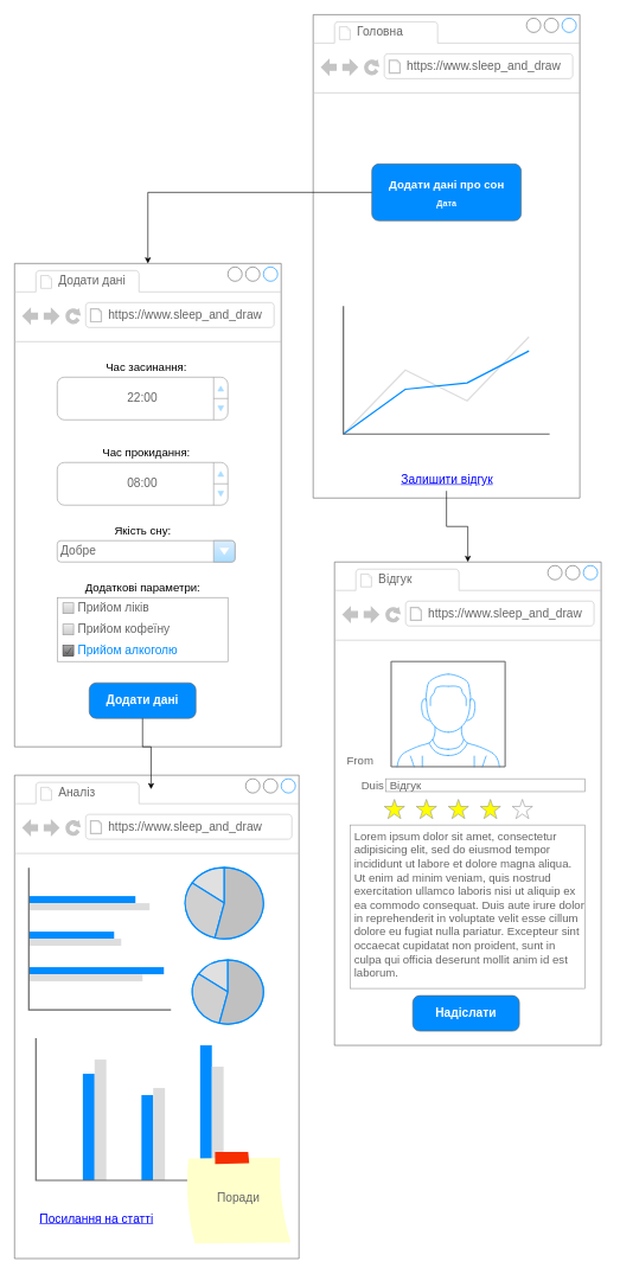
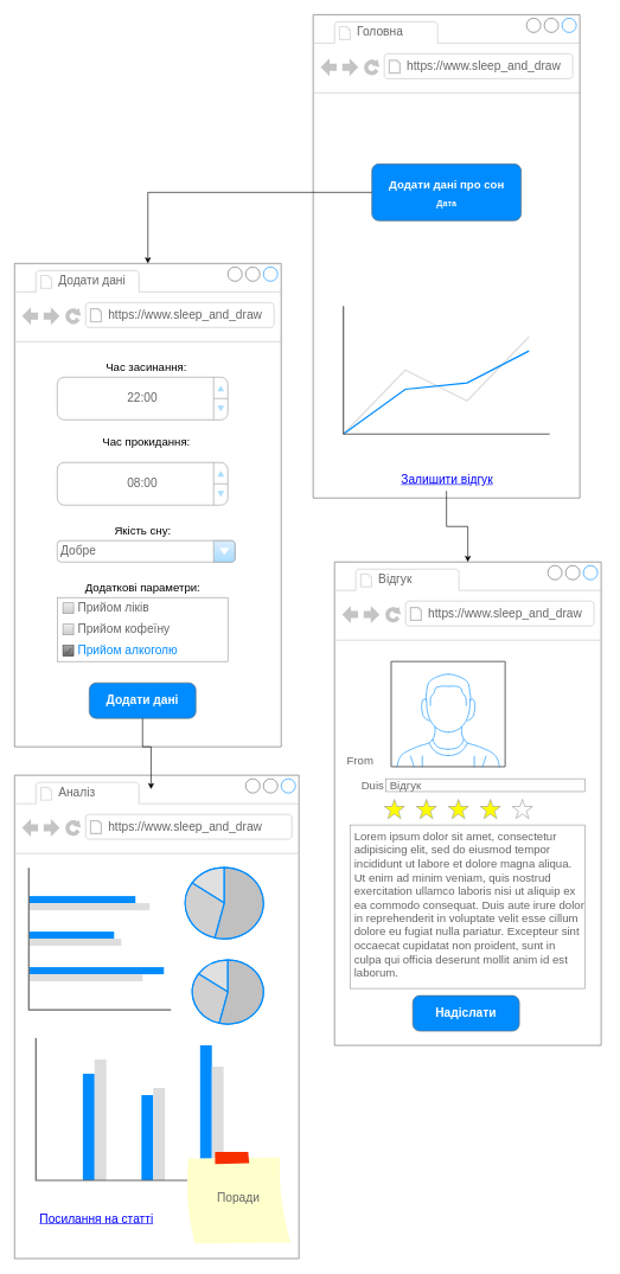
  <mxCell id="0" />
  <mxCell id="1" parent="0" />
  <mxCell id="2" value="" style="strokeWidth=1;shadow=0;dashed=0;align=center;html=1;shape=mxgraph.mockup.containers.browserWindow;rSize=0;strokeColor=#666666;strokeColor2=#008cff;strokeColor3=#c4c4c4;mainText=,;recursiveResize=0;" vertex="1" parent="1"><mxGeometry x="440" y="20" width="375" height="680" as="geometry" /></mxCell>
  <mxCell id="3" value="Головна" style="strokeWidth=1;shadow=0;dashed=0;align=center;html=1;shape=mxgraph.mockup.containers.anchor;fontSize=17;fontColor=#666666;align=left;" vertex="1" parent="2"><mxGeometry x="60" y="12" width="110" height="26" as="geometry" /></mxCell>
  <mxCell id="4" value="https://www.sleep_and_draw" style="strokeWidth=1;shadow=0;dashed=0;align=center;html=1;shape=mxgraph.mockup.containers.anchor;rSize=0;fontSize=17;fontColor=#666666;align=left;" vertex="1" parent="2"><mxGeometry x="130" y="60" width="250" height="26" as="geometry" /></mxCell>
  <mxCell id="5" value="" style="verticalLabelPosition=bottom;shadow=0;dashed=0;align=center;html=1;verticalAlign=top;strokeWidth=1;shape=mxgraph.mockup.graphics.lineChart;strokeColor=none;strokeColor2=#666666;strokeColor3=#008cff;strokeColor4=#dddddd;" vertex="1" parent="2"><mxGeometry x="42.5" y="410" width="290" height="180" as="geometry" /></mxCell>
  <mxCell id="6" value="Залишити відгук" style="shape=rectangle;strokeColor=none;fillColor=none;linkText=;fontSize=17;fontColor=#0000ff;fontStyle=4;html=1;align=center;" vertex="1" parent="2"><mxGeometry x="112.5" y="640" width="150" height="30" as="geometry" /></mxCell>
  <mxCell id="7" value="" style="strokeWidth=1;shadow=0;dashed=0;align=center;html=1;shape=mxgraph.mockup.buttons.multiButton;fillColor=#008cff;strokeColor=#666666;mainText=;subText=;" vertex="1" parent="2"><mxGeometry x="82.5" y="210" width="210" height="80" as="geometry" /></mxCell>
  <mxCell id="8" value="Додати дані про сон" style="strokeWidth=1;shadow=0;dashed=0;align=center;html=1;shape=mxgraph.mockup.anchor;fontSize=16;fontColor=#ffffff;fontStyle=1;whiteSpace=wrap;" vertex="1" parent="7"><mxGeometry y="12.8" width="210" height="32" as="geometry" /></mxCell>
  <mxCell id="9" value="Дата" style="strokeWidth=1;shadow=0;dashed=0;align=center;html=1;shape=mxgraph.mockup.anchor;fontSize=12;fontColor=#ffffff;fontStyle=1;whiteSpace=wrap;" vertex="1" parent="7"><mxGeometry y="48" width="210" height="16" as="geometry" /></mxCell>
  <mxCell id="10" value="" style="strokeWidth=1;shadow=0;dashed=0;align=center;html=1;shape=mxgraph.mockup.containers.browserWindow;rSize=0;strokeColor=#666666;strokeColor2=#008cff;strokeColor3=#c4c4c4;mainText=,;recursiveResize=0;" vertex="1" parent="1"><mxGeometry x="20" y="370" width="375" height="680" as="geometry" /></mxCell>
  <mxCell id="11" value="Додати дані" style="strokeWidth=1;shadow=0;dashed=0;align=center;html=1;shape=mxgraph.mockup.containers.anchor;fontSize=17;fontColor=#666666;align=left;" vertex="1" parent="10"><mxGeometry x="60" y="12" width="110" height="26" as="geometry" /></mxCell>
  <mxCell id="12" value="https://www.sleep_and_draw" style="strokeWidth=1;shadow=0;dashed=0;align=center;html=1;shape=mxgraph.mockup.containers.anchor;rSize=0;fontSize=17;fontColor=#666666;align=left;" vertex="1" parent="10"><mxGeometry x="130" y="60" width="250" height="26" as="geometry" /></mxCell>
  <mxCell id="13" value="" style="strokeWidth=1;shadow=0;dashed=0;align=center;html=1;shape=mxgraph.mockup.forms.rrect;rSize=0;strokeColor=#999999;fillColor=#ffffff;recursiveResize=0;" vertex="1" parent="10"><mxGeometry x="60" y="470" width="240" height="90" as="geometry" /></mxCell>
  <mxCell id="14" value="Прийом ліків" style="strokeWidth=1;shadow=0;dashed=0;align=center;html=1;shape=mxgraph.mockup.forms.rrect;rSize=0;fillColor=#eeeeee;strokeColor=#999999;gradientColor=#cccccc;align=left;spacingLeft=4;fontSize=17;fontColor=#666666;labelPosition=right;" vertex="1" parent="13"><mxGeometry x="8" y="7.5" width="15" height="15" as="geometry" /></mxCell>
  <mxCell id="15" value="Прийом кофеїну" style="strokeWidth=1;shadow=0;dashed=0;align=center;html=1;shape=mxgraph.mockup.forms.rrect;rSize=0;fillColor=#eeeeee;strokeColor=#999999;gradientColor=#cccccc;align=left;spacingLeft=4;fontSize=17;fontColor=#666666;labelPosition=right;" vertex="1" parent="13"><mxGeometry x="8" y="37.5" width="15" height="15" as="geometry" /></mxCell>
  <mxCell id="16" value="Прийом алкоголю" style="strokeWidth=1;shadow=0;dashed=0;align=center;html=1;shape=mxgraph.mockup.forms.checkbox;rSize=0;resizable=0;fillColor=#aaaaaa;strokeColor=#444444;gradientColor=#666666;align=left;spacingLeft=4;fontSize=17;fontColor=#008cff;labelPosition=right;" vertex="1" parent="13"><mxGeometry x="8" y="67.5" width="15" height="15" as="geometry" /></mxCell>
  <mxCell id="17" value="&lt;span style=&quot;font-size: 16px;&quot;&gt;Додаткові параметри:&lt;/span&gt;" style="text;html=1;align=center;verticalAlign=middle;resizable=0;points=[];autosize=1;strokeColor=none;fillColor=none;" vertex="1" parent="13"><mxGeometry x="25" y="-30" width="190" height="30" as="geometry" /></mxCell>
  <mxCell id="18" value="Додати дані" style="strokeWidth=1;shadow=0;dashed=0;align=center;html=1;shape=mxgraph.mockup.buttons.button;strokeColor=#666666;fontColor=#ffffff;mainText=;buttonStyle=round;fontSize=17;fontStyle=1;fillColor=#008cff;whiteSpace=wrap;" vertex="1" parent="10"><mxGeometry x="105" y="590" width="150" height="50" as="geometry" /></mxCell>
  <mxCell id="19" value="&lt;br&gt;22:00" style="strokeWidth=1;shadow=0;dashed=0;align=center;html=1;shape=mxgraph.mockup.forms.spinner;strokeColor=#999999;spinLayout=right;spinStyle=normal;adjStyle=triangle;fillColor=#aaddff;fontSize=17;fontColor=#666666;mainText=;html=1;overflow=fill;" vertex="1" parent="10"><mxGeometry x="60" y="160" width="240" height="60" as="geometry" /></mxCell>
  <mxCell id="20" value="&lt;br&gt;08:00" style="strokeWidth=1;shadow=0;dashed=0;align=center;html=1;shape=mxgraph.mockup.forms.spinner;strokeColor=#999999;spinLayout=right;spinStyle=normal;adjStyle=triangle;fillColor=#aaddff;fontSize=17;fontColor=#666666;mainText=;html=1;overflow=fill;" vertex="1" parent="10"><mxGeometry x="60" y="280" width="240" height="60" as="geometry" /></mxCell>
  <mxCell id="21" value="Добре" style="strokeWidth=1;shadow=0;dashed=0;align=center;html=1;shape=mxgraph.mockup.forms.comboBox;strokeColor=#999999;fillColor=#ddeeff;align=left;fillColor2=#aaddff;mainText=;fontColor=#666666;fontSize=17;spacingLeft=3;" vertex="1" parent="10"><mxGeometry x="60" y="390" width="250" height="30" as="geometry" /></mxCell>
  <mxCell id="22" value="&lt;span style=&quot;font-size: 16px;&quot;&gt;Час засинання:&lt;/span&gt;" style="text;html=1;align=center;verticalAlign=middle;resizable=0;points=[];autosize=1;strokeColor=none;fillColor=none;" vertex="1" parent="10"><mxGeometry x="115" y="130" width="140" height="30" as="geometry" /></mxCell>
- <mxCell id="23" value="&lt;span style=&quot;font-size: 16px;&quot;&gt;Час прокидання:&lt;/span&gt;" style="text;html=1;align=center;verticalAlign=middle;resizable=0;points=[];autosize=1;strokeColor=none;fillColor=none;" vertex="1" parent="10"><mxGeometry x="110" y="250" width="150" height="30" as="geometry" /></mxCell>
+ <mxCell id="23" value="&lt;span style=&quot;font-size: 16px;&quot;&gt;Час прокидання:&lt;/span&gt;" style="text;html=1;align=center;verticalAlign=middle;resizable=0;points=[];autosize=1;strokeColor=none;fillColor=none;" vertex="1" parent="10"><mxGeometry x="110" y="235" width="150" height="30" as="geometry" /></mxCell>
  <mxCell id="24" value="&lt;span style=&quot;font-size: 16px;&quot;&gt;Якість сну:&lt;/span&gt;" style="text;html=1;align=center;verticalAlign=middle;resizable=0;points=[];autosize=1;strokeColor=none;fillColor=none;" vertex="1" parent="10"><mxGeometry x="130" y="360" width="100" height="30" as="geometry" /></mxCell>
  <mxCell id="25" style="edgeStyle=orthogonalEdgeStyle;rounded=0;orthogonalLoop=1;jettySize=auto;html=1;" edge="1" parent="1" source="7" target="10"><mxGeometry relative="1" as="geometry" /></mxCell>
  <mxCell id="26" value="" style="strokeWidth=1;shadow=0;dashed=0;align=center;html=1;shape=mxgraph.mockup.containers.browserWindow;rSize=0;strokeColor=#666666;strokeColor2=#008cff;strokeColor3=#c4c4c4;mainText=,;recursiveResize=0;" vertex="1" parent="1"><mxGeometry x="20" y="1090" width="400" height="680" as="geometry" /></mxCell>
  <mxCell id="27" value="Аналіз" style="strokeWidth=1;shadow=0;dashed=0;align=center;html=1;shape=mxgraph.mockup.containers.anchor;fontSize=17;fontColor=#666666;align=left;" vertex="1" parent="26"><mxGeometry x="60" y="12" width="110" height="26" as="geometry" /></mxCell>
  <mxCell id="28" value="https://www.sleep_and_draw" style="strokeWidth=1;shadow=0;dashed=0;align=center;html=1;shape=mxgraph.mockup.containers.anchor;rSize=0;fontSize=17;fontColor=#666666;align=left;" vertex="1" parent="26"><mxGeometry x="130" y="60" width="250" height="26" as="geometry" /></mxCell>
  <mxCell id="29" value="" style="verticalLabelPosition=bottom;shadow=0;dashed=0;align=center;html=1;verticalAlign=top;strokeWidth=1;shape=mxgraph.mockup.graphics.barChart;strokeColor=none;strokeColor2=none;strokeColor3=#666666;fillColor2=#008cff;fillColor3=#dddddd;fontSize=16;" vertex="1" parent="26"><mxGeometry x="20" y="130" width="200" height="200" as="geometry" /></mxCell>
  <mxCell id="30" value="&lt;span style=&quot;color: rgba(0, 0, 0, 0); font-family: monospace; font-size: 0px; text-align: start;&quot;&gt;%3CmxGraphModel%3E%3Croot%3E%3CmxCell%20id%3D%220%22%2F%3E%3CmxCell%20id%3D%221%22%20parent%3D%220%22%2F%3E%3CmxCell%20id%3D%222%22%20value%3D%22%22%20style%3D%22strokeWidth%3D1%3Bshadow%3D0%3Bdashed%3D0%3Balign%3Dcenter%3Bhtml%3D1%3Bshape%3Dmxgraph.mockup.containers.browserWindow%3BrSize%3D0%3BstrokeColor%3D%23666666%3BstrokeColor2%3D%23008cff%3BstrokeColor3%3D%23c4c4c4%3BmainText%3D%2C%3BrecursiveResize%3D0%3B%22%20vertex%3D%221%22%20parent%3D%221%22%3E%3CmxGeometry%20x%3D%22440%22%20y%3D%22-90%22%20width%3D%22375%22%20height%3D%22680%22%20as%3D%22geometry%22%2F%3E%3C%2FmxCell%3E%3CmxCell%20id%3D%223%22%20value%3D%22%D0%93%D0%BE%D0%BB%D0%BE%D0%B2%D0%BD%D0%B0%22%20style%3D%22strokeWidth%3D1%3Bshadow%3D0%3Bdashed%3D0%3Balign%3Dcenter%3Bhtml%3D1%3Bshape%3Dmxgraph.mockup.containers.anchor%3BfontSize%3D17%3BfontColor%3D%23666666%3Balign%3Dleft%3B%22%20vertex%3D%221%22%20parent%3D%222%22%3E%3CmxGeometry%20x%3D%2260%22%20y%3D%2212%22%20width%3D%22110%22%20height%3D%2226%22%20as%3D%22geometry%22%2F%3E%3C%2FmxCell%3E%3CmxCell%20id%3D%224%22%20value%3D%22https%3A%2F%2Fwww.sleep_and_draw%22%20style%3D%22strokeWidth%3D1%3Bshadow%3D0%3Bdashed%3D0%3Balign%3Dcenter%3Bhtml%3D1%3Bshape%3Dmxgraph.mockup.containers.anchor%3BrSize%3D0%3BfontSize%3D17%3BfontColor%3D%23666666%3Balign%3Dleft%3B%22%20vertex%3D%221%22%20parent%3D%222%22%3E%3CmxGeometry%20x%3D%22130%22%20y%3D%2260%22%20width%3D%22250%22%20height%3D%2226%22%20as%3D%22geometry%22%2F%3E%3C%2FmxCell%3E%3CmxCell%20id%3D%225%22%20value%3D%22%22%20style%3D%22verticalLabelPosition%3Dbottom%3Bshadow%3D0%3Bdashed%3D0%3Balign%3Dcenter%3Bhtml%3D1%3BverticalAlign%3Dtop%3BstrokeWidth%3D1%3Bshape%3Dmxgraph.mockup.graphics.lineChart%3BstrokeColor%3Dnone%3BstrokeColor2%3D%23666666%3BstrokeColor3%3D%23008cff%3BstrokeColor4%3D%23dddddd%3B%22%20vertex%3D%221%22%20parent%3D%222%22%3E%3CmxGeometry%20x%3D%2242.5%22%20y%3D%22410%22%20width%3D%22290%22%20height%3D%22180%22%20as%3D%22geometry%22%2F%3E%3C%2FmxCell%3E%3CmxCell%20id%3D%226%22%20value%3D%22%D0%97%D0%B0%D0%BB%D0%B8%D1%88%D0%B8%D1%82%D0%B8%20%D0%B2%D1%96%D0%B4%D0%B3%D1%83%D0%BA%22%20style%3D%22shape%3Drectangle%3BstrokeColor%3Dnone%3BfillColor%3Dnone%3BlinkText%3D%3BfontSize%3D17%3BfontColor%3D%230000ff%3BfontStyle%3D4%3Bhtml%3D1%3Balign%3Dcenter%3B%22%20vertex%3D%221%22%20parent%3D%222%22%3E%3CmxGeometry%20x%3D%22112.5%22%20y%3D%22640%22%20width%3D%22150%22%20height%3D%2230%22%20as%3D%22geometry%22%2F%3E%3C%2FmxCell%3E%3CmxCell%20id%3D%227%22%20value%3D%22%22%20style%3D%22strokeWidth%3D1%3Bshadow%3D0%3Bdashed%3D0%3Balign%3Dcenter%3Bhtml%3D1%3Bshape%3Dmxgraph.mockup.buttons.multiButton%3BfillColor%3D%23008cff%3BstrokeColor%3D%23666666%3BmainText%3D%3BsubText%3D%3B%22%20vertex%3D%221%22%20parent%3D%222%22%3E%3CmxGeometry%20x%3D%2282.5%22%20y%3D%22210%22%20width%3D%22210%22%20height%3D%2280%22%20as%3D%22geometry%22%2F%3E%3C%2FmxCell%3E%3CmxCell%20id%3D%228%22%20value%3D%22%D0%94%D0%BE%D0%B4%D0%B0%D1%82%D0%B8%20%D0%B4%D0%B0%D0%BD%D1%96%20%D0%BF%D1%80%D0%BE%20%D1%81%D0%BE%D0%BD%22%20style%3D%22strokeWidth%3D1%3Bshadow%3D0%3Bdashed%3D0%3Balign%3Dcenter%3Bhtml%3D1%3Bshape%3Dmxgraph.mockup.anchor%3BfontSize%3D16%3BfontColor%3D%23ffffff%3BfontStyle%3D1%3BwhiteSpace%3Dwrap%3B%22%20vertex%3D%221%22%20parent%3D%227%22%3E%3CmxGeometry%20y%3D%2212.8%22%20width%3D%22210%22%20height%3D%2232%22%20as%3D%22geometry%22%2F%3E%3C%2FmxCell%3E%3CmxCell%20id%3D%229%22%20value%3D%22%D0%94%D0%B0%D1%82%D0%B0%22%20style%3D%22strokeWidth%3D1%3Bshadow%3D0%3Bdashed%3D0%3Balign%3Dcenter%3Bhtml%3D1%3Bshape%3Dmxgraph.mockup.anchor%3BfontSize%3D12%3BfontColor%3D%23ffffff%3BfontStyle%3D1%3BwhiteSpace%3Dwrap%3B%22%20vertex%3D%221%22%20parent%3D%227%22%3E%3CmxGeometry%20y%3D%2248%22%20width%3D%22210%22%20height%3D%2216%22%20as%3D%22geometry%22%2F%3E%3C%2FmxCell%3E%3C%2Froot%3E%3C%2FmxGraphModel%3E&lt;/span&gt;&lt;span style=&quot;color: rgba(0, 0, 0, 0); font-family: monospace; font-size: 0px; text-align: start;&quot;&gt;%3CmxGraphModel%3E%3Croot%3E%3CmxCell%20id%3D%220%22%2F%3E%3CmxCell%20id%3D%221%22%20parent%3D%220%22%2F%3E%3CmxCell%20id%3D%222%22%20value%3D%22%22%20style%3D%22strokeWidth%3D1%3Bshadow%3D0%3Bdashed%3D0%3Balign%3Dcenter%3Bhtml%3D1%3Bshape%3Dmxgraph.mockup.containers.browserWindow%3BrSize%3D0%3BstrokeColor%3D%23666666%3BstrokeColor2%3D%23008cff%3BstrokeColor3%3D%23c4c4c4%3BmainText%3D%2C%3BrecursiveResize%3D0%3B%22%20vertex%3D%221%22%20parent%3D%221%22%3E%3CmxGeometry%20x%3D%22440%22%20y%3D%22-90%22%20width%3D%22375%22%20height%3D%22680%22%20as%3D%22geometry%22%2F%3E%3C%2FmxCell%3E%3CmxCell%20id%3D%223%22%20value%3D%22%D0%93%D0%BE%D0%BB%D0%BE%D0%B2%D0%BD%D0%B0%22%20style%3D%22strokeWidth%3D1%3Bshadow%3D0%3Bdashed%3D0%3Balign%3Dcenter%3Bhtml%3D1%3Bshape%3Dmxgraph.mockup.containers.anchor%3BfontSize%3D17%3BfontColor%3D%23666666%3Balign%3Dleft%3B%22%20vertex%3D%221%22%20parent%3D%222%22%3E%3CmxGeometry%20x%3D%2260%22%20y%3D%2212%22%20width%3D%22110%22%20height%3D%2226%22%20as%3D%22geometry%22%2F%3E%3C%2FmxCell%3E%3CmxCell%20id%3D%224%22%20value%3D%22https%3A%2F%2Fwww.sleep_and_draw%22%20style%3D%22strokeWidth%3D1%3Bshadow%3D0%3Bdashed%3D0%3Balign%3Dcenter%3Bhtml%3D1%3Bshape%3Dmxgraph.mockup.containers.anchor%3BrSize%3D0%3BfontSize%3D17%3BfontColor%3D%23666666%3Balign%3Dleft%3B%22%20vertex%3D%221%22%20parent%3D%222%22%3E%3CmxGeometry%20x%3D%22130%22%20y%3D%2260%22%20width%3D%22250%22%20height%3D%2226%22%20as%3D%22geometry%22%2F%3E%3C%2FmxCell%3E%3CmxCell%20id%3D%225%22%20value%3D%22%22%20style%3D%22verticalLabelPosition%3Dbottom%3Bshadow%3D0%3Bdashed%3D0%3Balign%3Dcenter%3Bhtml%3D1%3BverticalAlign%3Dtop%3BstrokeWidth%3D1%3Bshape%3Dmxgraph.mockup.graphics.lineChart%3BstrokeColor%3Dnone%3BstrokeColor2%3D%23666666%3BstrokeColor3%3D%23008cff%3BstrokeColor4%3D%23dddddd%3B%22%20vertex%3D%221%22%20parent%3D%222%22%3E%3CmxGeometry%20x%3D%2242.5%22%20y%3D%22410%22%20width%3D%22290%22%20height%3D%22180%22%20as%3D%22geometry%22%2F%3E%3C%2FmxCell%3E%3CmxCell%20id%3D%226%22%20value%3D%22%D0%97%D0%B0%D0%BB%D0%B8%D1%88%D0%B8%D1%82%D0%B8%20%D0%B2%D1%96%D0%B4%D0%B3%D1%83%D0%BA%22%20style%3D%22shape%3Drectangle%3BstrokeColor%3Dnone%3BfillColor%3Dnone%3BlinkText%3D%3BfontSize%3D17%3BfontColor%3D%230000ff%3BfontStyle%3D4%3Bhtml%3D1%3Balign%3Dcenter%3B%22%20vertex%3D%221%22%20parent%3D%222%22%3E%3CmxGeometry%20x%3D%22112.5%22%20y%3D%22640%22%20width%3D%22150%22%20height%3D%2230%22%20as%3D%22geometry%22%2F%3E%3C%2FmxCell%3E%3CmxCell%20id%3D%227%22%20value%3D%22%22%20style%3D%22strokeWidth%3D1%3Bshadow%3D0%3Bdashed%3D0%3Balign%3Dcenter%3Bhtml%3D1%3Bshape%3Dmxgraph.mockup.buttons.multiButton%3BfillColor%3D%23008cff%3BstrokeColor%3D%23666666%3BmainText%3D%3BsubText%3D%3B%22%20vertex%3D%221%22%20parent%3D%222%22%3E%3CmxGeometry%20x%3D%2282.5%22%20y%3D%22210%22%20width%3D%22210%22%20height%3D%2280%22%20as%3D%22geometry%22%2F%3E%3C%2FmxCell%3E%3CmxCell%20id%3D%228%22%20value%3D%22%D0%94%D0%BE%D0%B4%D0%B0%D1%82%D0%B8%20%D0%B4%D0%B0%D0%BD%D1%96%20%D0%BF%D1%80%D0%BE%20%D1%81%D0%BE%D0%BD%22%20style%3D%22strokeWidth%3D1%3Bshadow%3D0%3Bdashed%3D0%3Balign%3Dcenter%3Bhtml%3D1%3Bshape%3Dmxgraph.mockup.anchor%3BfontSize%3D16%3BfontColor%3D%23ffffff%3BfontStyle%3D1%3BwhiteSpace%3Dwrap%3B%22%20vertex%3D%221%22%20parent%3D%227%22%3E%3CmxGeometry%20y%3D%2212.8%22%20width%3D%22210%22%20height%3D%2232%22%20as%3D%22geometry%22%2F%3E%3C%2FmxCell%3E%3CmxCell%20id%3D%229%22%20value%3D%22%D0%94%D0%B0%D1%82%D0%B0%22%20style%3D%22strokeWidth%3D1%3Bshadow%3D0%3Bdashed%3D0%3Balign%3Dcenter%3Bhtml%3D1%3Bshape%3Dmxgraph.mockup.anchor%3BfontSize%3D12%3BfontColor%3D%23ffffff%3BfontStyle%3D1%3BwhiteSpace%3Dwrap%3B%22%20vertex%3D%221%22%20parent%3D%227%22%3E%3CmxGeometry%20y%3D%2248%22%20width%3D%22210%22%20height%3D%2216%22%20as%3D%22geometry%22%2F%3E%3C%2FmxCell%3E%3C%2Froot%3E%3C%2FmxGraphModel%3E&lt;/span&gt;" style="verticalLabelPosition=bottom;shadow=0;dashed=0;align=center;html=1;verticalAlign=top;strokeWidth=1;shape=mxgraph.mockup.graphics.pieChart;strokeColor=#008cff;parts=10,20,35;partColors=#e0e0e0,#d0d0d0,#c0c0c0,#b0b0b0,#a0a0a0;strokeWidth=2;fontSize=16;" vertex="1" parent="26"><mxGeometry x="240" y="130" width="110" height="100" as="geometry" /></mxCell>
  <mxCell id="31" value="" style="verticalLabelPosition=bottom;shadow=0;dashed=0;align=center;html=1;verticalAlign=top;strokeWidth=1;shape=mxgraph.mockup.graphics.pieChart;strokeColor=#008cff;parts=10,20,35;partColors=#e0e0e0,#d0d0d0,#c0c0c0,#b0b0b0,#a0a0a0;strokeWidth=2;fontSize=16;" vertex="1" parent="26"><mxGeometry x="250" y="260" width="100" height="90" as="geometry" /></mxCell>
  <mxCell id="32" value="" style="verticalLabelPosition=bottom;shadow=0;dashed=0;align=center;html=1;verticalAlign=top;strokeWidth=1;shape=mxgraph.mockup.graphics.columnChart;strokeColor=none;strokeColor2=none;strokeColor3=#666666;fillColor2=#008cff;fillColor3=#dddddd;fontSize=16;" vertex="1" parent="26"><mxGeometry x="30" y="370" width="330" height="200" as="geometry" /></mxCell>
  <mxCell id="33" value="Поради" style="strokeWidth=1;shadow=0;dashed=0;align=center;html=1;shape=mxgraph.mockup.text.stickyNote2;fontColor=#666666;mainText=;fontSize=17;whiteSpace=wrap;fillColor=#ffffcc;strokeColor=#F62E00;" vertex="1" parent="26"><mxGeometry x="240" y="530" width="150" height="130" as="geometry" /></mxCell>
  <mxCell id="34" value="Посилання на статті" style="shape=rectangle;strokeColor=none;fillColor=none;linkText=;fontSize=17;fontColor=#0000ff;fontStyle=4;html=1;align=center;" vertex="1" parent="26"><mxGeometry x="40" y="610" width="150" height="30" as="geometry" /></mxCell>
  <mxCell id="35" style="edgeStyle=orthogonalEdgeStyle;rounded=0;orthogonalLoop=1;jettySize=auto;html=1;entryX=0.48;entryY=0.029;entryDx=0;entryDy=0;entryPerimeter=0;fontSize=16;" edge="1" parent="1" source="18" target="26"><mxGeometry relative="1" as="geometry" /></mxCell>
  <mxCell id="36" value="" style="strokeWidth=1;shadow=0;dashed=0;align=center;html=1;shape=mxgraph.mockup.containers.browserWindow;rSize=0;strokeColor=#666666;strokeColor2=#008cff;strokeColor3=#c4c4c4;mainText=,;recursiveResize=0;" vertex="1" parent="1"><mxGeometry x="470" y="790" width="375" height="680" as="geometry" /></mxCell>
  <mxCell id="37" value="Відгук" style="strokeWidth=1;shadow=0;dashed=0;align=center;html=1;shape=mxgraph.mockup.containers.anchor;fontSize=17;fontColor=#666666;align=left;" vertex="1" parent="36"><mxGeometry x="60" y="12" width="110" height="26" as="geometry" /></mxCell>
  <mxCell id="38" value="https://www.sleep_and_draw" style="strokeWidth=1;shadow=0;dashed=0;align=center;html=1;shape=mxgraph.mockup.containers.anchor;rSize=0;fontSize=17;fontColor=#666666;align=left;" vertex="1" parent="36"><mxGeometry x="130" y="60" width="250" height="26" as="geometry" /></mxCell>
  <mxCell id="39" value="From" style="strokeWidth=1;shadow=0;dashed=0;align=center;html=1;shape=mxgraph.mockup.forms.anchor;align=right;spacingRight=2;fontColor=#666666;fontSize=16;" vertex="1" parent="36"><mxGeometry x="7.5" y="270" width="50" height="18" as="geometry" /></mxCell>
  <mxCell id="40" value="Duis" style="strokeWidth=1;shadow=0;dashed=0;align=center;html=1;shape=mxgraph.mockup.forms.anchor;align=right;spacingRight=2;fontColor=#666666;fontSize=16;" vertex="1" parent="36"><mxGeometry x="22.5" y="305" width="50" height="18" as="geometry" /></mxCell>
  <mxCell id="41" value="Відгук" style="strokeWidth=1;shadow=0;dashed=0;align=center;html=1;shape=mxgraph.mockup.forms.rrect;fillColor=#ffffff;rSize=0;fontColor=#666666;align=left;spacingLeft=3;strokeColor=#999999;fontSize=16;" vertex="1" parent="36"><mxGeometry x="72.5" y="305" width="280" height="18" as="geometry" /></mxCell>
  <mxCell id="42" value="" style="verticalLabelPosition=bottom;shadow=0;dashed=0;align=center;html=1;verticalAlign=top;strokeWidth=1;shape=mxgraph.mockup.containers.userMale;strokeColor=#666666;strokeColor2=#008cff;fontSize=16;" vertex="1" parent="36"><mxGeometry x="80" y="140" width="160" height="148" as="geometry" /></mxCell>
  <mxCell id="43" value="Lorem ipsum dolor sit amet, consectetur adipisicing elit, sed do eiusmod tempor incididunt ut labore et dolore magna aliqua. Ut enim ad minim veniam, quis nostrud exercitation ullamco laboris nisi ut aliquip ex ea commodo consequat. Duis aute irure dolor in reprehenderit in voluptate velit esse cillum dolore eu fugiat nulla pariatur. Excepteur sint occaecat cupidatat non proident, sunt in culpa qui officia deserunt mollit anim id est laborum." style="strokeWidth=1;shadow=0;dashed=0;align=center;html=1;shape=mxgraph.mockup.forms.rrect;fillColor=#ffffff;rSize=0;fontColor=#666666;align=left;spacingLeft=3;strokeColor=#999999;verticalAlign=top;whiteSpace=wrap;fontSize=16;" vertex="1" parent="36"><mxGeometry x="22.5" y="370" width="330" height="230" as="geometry" /></mxCell>
  <mxCell id="44" value="Надіслати" style="strokeWidth=1;shadow=0;dashed=0;align=center;html=1;shape=mxgraph.mockup.buttons.button;strokeColor=#666666;fontColor=#ffffff;mainText=;buttonStyle=round;fontSize=17;fontStyle=1;fillColor=#008cff;whiteSpace=wrap;" vertex="1" parent="36"><mxGeometry x="110" y="610" width="150" height="50" as="geometry" /></mxCell>
  <mxCell id="45" value="" style="verticalLabelPosition=bottom;shadow=0;dashed=0;align=center;html=1;verticalAlign=top;strokeWidth=1;shape=mxgraph.mockup.misc.rating;strokeColor=#999999;fillColor=#ffff00;emptyFillColor=#ffffff;grade=4;ratingScale=5;ratingStyle=star;fontSize=16;" vertex="1" parent="36"><mxGeometry x="70" y="334" width="225" height="30" as="geometry" /></mxCell>
  <mxCell id="46" style="edgeStyle=orthogonalEdgeStyle;rounded=0;orthogonalLoop=1;jettySize=auto;html=1;fontSize=16;" edge="1" parent="1" source="6" target="36"><mxGeometry relative="1" as="geometry" /></mxCell>
